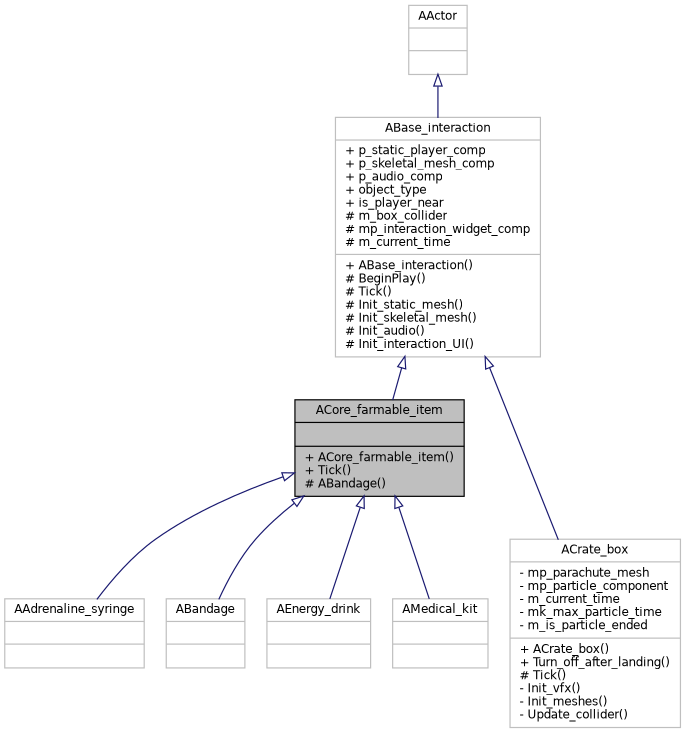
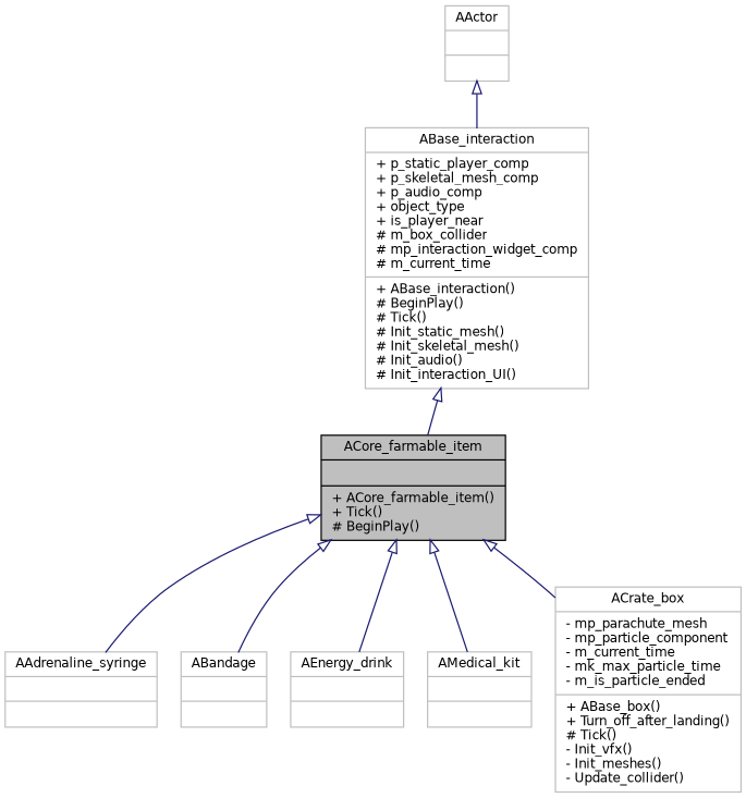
  digraph {
    node [color=grey75 fillcolor=white fontname=Helvetica fontsize=10 shape=record style=filled]
    edge [arrowtail=onormal color=midnightblue dir=back fontname=Helvetica fontsize=10 labelfontname=Helvetica labelfontsize=10 style=solid]
-   n1 [color=black fillcolor=grey75 fontcolor=black height=0.2 label="{ACore_farmable_item\n||+ ACore_farmable_item()\l+ Tick()\l# ABandage()\l}" width=0.4]
+   n1 [color=black fillcolor=grey75 fontcolor=black height=0.2 label="{ACore_farmable_item\n||+ ACore_farmable_item()\l+ Tick()\l# BeginPlay()\l}" width=0.4]
    n2 [height=0.2 label="{AAdrenaline_syringe\n||}" width=0.4]
    n3 [height=0.2 label="{ABandage\n||}" width=0.4]
-   n4 [height=0.2 label="{ACrate_box\n|- mp_parachute_mesh\l- mp_particle_component\l- m_current_time\l- mk_max_particle_time\l- m_is_particle_ended\l|+ ACrate_box()\l+ Turn_off_after_landing()\l# Tick()\l- Init_vfx()\l- Init_meshes()\l- Update_collider()\l}" width=0.4]
+   n4 [height=0.2 label="{ACrate_box\n|- mp_parachute_mesh\l- mp_particle_component\l- m_current_time\l- mk_max_particle_time\l- m_is_particle_ended\l|+ ABase_box()\l+ Turn_off_after_landing()\l# Tick()\l- Init_vfx()\l- Init_meshes()\l- Update_collider()\l}" width=0.4]
    n5 [height=0.2 label="{AEnergy_drink\n||}" width=0.4]
    n6 [height=0.2 label="{AMedical_kit\n||}" width=0.4]
    n7 [height=0.2 label="{ABase_interaction\n|+ p_static_player_comp\l+ p_skeletal_mesh_comp\l+ p_audio_comp\l+ object_type\l+ is_player_near\l# m_box_collider\l# mp_interaction_widget_comp\l# m_current_time\l|+ ABase_interaction()\l# BeginPlay()\l# Tick()\l# Init_static_mesh()\l# Init_skeletal_mesh()\l# Init_audio()\l# Init_interaction_UI()\l}" width=0.4]
    n8 [height=0.2 label="{AActor\n||}" width=0.4]
    n1 -> n2
    n1 -> n3
-   n7 -> n4
+   n1 -> n4
    n1 -> n5
    n1 -> n6
    n7 -> n1
    n8 -> n7
  }
